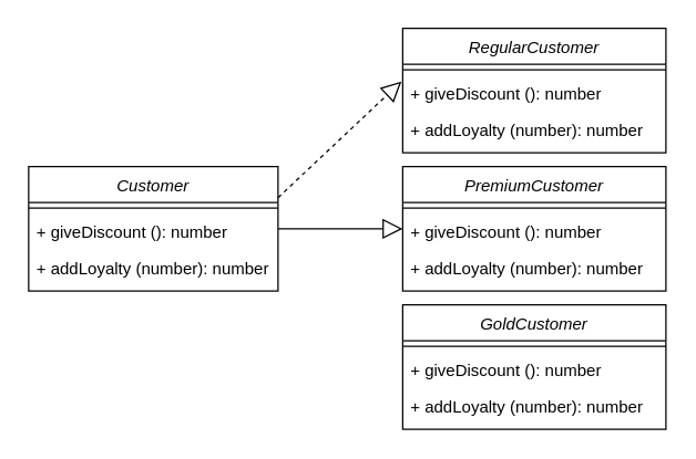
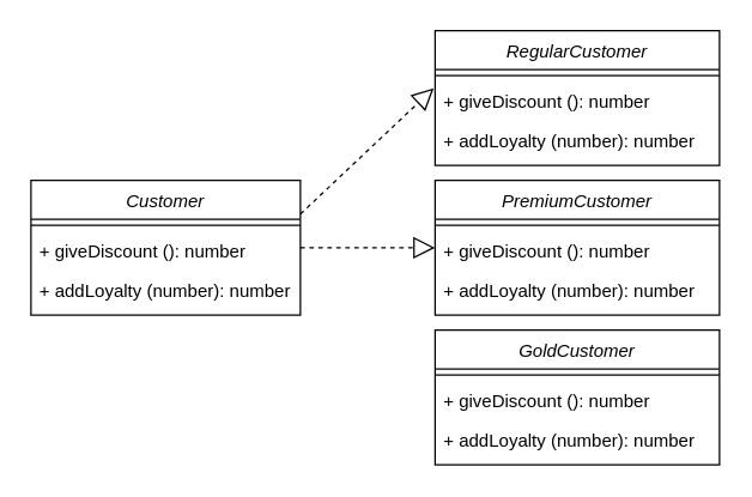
  <mxCell id="0" />
  <mxCell id="1" parent="0" />
  <mxCell id="2" value="Customer" style="swimlane;fontStyle=2;align=center;verticalAlign=top;childLayout=stackLayout;horizontal=1;startSize=26;horizontalStack=0;resizeParent=1;resizeLast=0;collapsible=1;marginBottom=0;rounded=0;shadow=0;strokeWidth=1;" parent="1" vertex="1"><mxGeometry x="20" y="120" width="180" height="90" as="geometry"><mxRectangle x="230" y="140" width="160" height="26" as="alternateBounds" /></mxGeometry></mxCell>
  <mxCell id="3" value="" style="line;html=1;strokeWidth=1;align=left;verticalAlign=middle;spacingTop=-1;spacingLeft=3;spacingRight=3;rotatable=0;labelPosition=right;points=[];portConstraint=eastwest;" parent="2" vertex="1"><mxGeometry y="26" width="180" height="8" as="geometry" /></mxCell>
  <mxCell id="4" value="+ giveDiscount (): number" style="text;align=left;verticalAlign=top;spacingLeft=4;spacingRight=4;overflow=hidden;rotatable=0;points=[[0,0.5],[1,0.5]];portConstraint=eastwest;" vertex="1" parent="2"><mxGeometry y="34" width="180" height="26" as="geometry" /></mxCell>
  <mxCell id="5" value="+ addLoyalty (number): number" style="text;align=left;verticalAlign=top;spacingLeft=4;spacingRight=4;overflow=hidden;rotatable=0;points=[[0,0.5],[1,0.5]];portConstraint=eastwest;" vertex="1" parent="2"><mxGeometry y="60" width="180" height="26" as="geometry" /></mxCell>
  <mxCell id="6" value="RegularCustomer" style="swimlane;fontStyle=2;align=center;verticalAlign=top;childLayout=stackLayout;horizontal=1;startSize=26;horizontalStack=0;resizeParent=1;resizeLast=0;collapsible=1;marginBottom=0;rounded=0;shadow=0;strokeWidth=1;" vertex="1" parent="1"><mxGeometry x="290" y="20" width="190" height="90" as="geometry"><mxRectangle x="230" y="140" width="160" height="26" as="alternateBounds" /></mxGeometry></mxCell>
  <mxCell id="7" value="" style="line;html=1;strokeWidth=1;align=left;verticalAlign=middle;spacingTop=-1;spacingLeft=3;spacingRight=3;rotatable=0;labelPosition=right;points=[];portConstraint=eastwest;" vertex="1" parent="6"><mxGeometry y="26" width="190" height="8" as="geometry" /></mxCell>
  <mxCell id="8" value="+ giveDiscount (): number" style="text;align=left;verticalAlign=top;spacingLeft=4;spacingRight=4;overflow=hidden;rotatable=0;points=[[0,0.5],[1,0.5]];portConstraint=eastwest;" vertex="1" parent="6"><mxGeometry y="34" width="190" height="26" as="geometry" /></mxCell>
  <mxCell id="9" value="+ addLoyalty (number): number" style="text;align=left;verticalAlign=top;spacingLeft=4;spacingRight=4;overflow=hidden;rotatable=0;points=[[0,0.5],[1,0.5]];portConstraint=eastwest;" vertex="1" parent="6"><mxGeometry y="60" width="190" height="26" as="geometry" /></mxCell>
  <mxCell id="10" value="PremiumCustomer" style="swimlane;fontStyle=2;align=center;verticalAlign=top;childLayout=stackLayout;horizontal=1;startSize=26;horizontalStack=0;resizeParent=1;resizeLast=0;collapsible=1;marginBottom=0;rounded=0;shadow=0;strokeWidth=1;" vertex="1" parent="1"><mxGeometry x="290" y="120" width="190" height="90" as="geometry"><mxRectangle x="230" y="140" width="160" height="26" as="alternateBounds" /></mxGeometry></mxCell>
  <mxCell id="11" value="" style="line;html=1;strokeWidth=1;align=left;verticalAlign=middle;spacingTop=-1;spacingLeft=3;spacingRight=3;rotatable=0;labelPosition=right;points=[];portConstraint=eastwest;" vertex="1" parent="10"><mxGeometry y="26" width="190" height="8" as="geometry" /></mxCell>
  <mxCell id="12" value="+ giveDiscount (): number" style="text;align=left;verticalAlign=top;spacingLeft=4;spacingRight=4;overflow=hidden;rotatable=0;points=[[0,0.5],[1,0.5]];portConstraint=eastwest;" vertex="1" parent="10"><mxGeometry y="34" width="190" height="26" as="geometry" /></mxCell>
  <mxCell id="13" value="+ addLoyalty (number): number" style="text;align=left;verticalAlign=top;spacingLeft=4;spacingRight=4;overflow=hidden;rotatable=0;points=[[0,0.5],[1,0.5]];portConstraint=eastwest;" vertex="1" parent="10"><mxGeometry y="60" width="190" height="26" as="geometry" /></mxCell>
  <mxCell id="14" value="GoldCustomer" style="swimlane;fontStyle=2;align=center;verticalAlign=top;childLayout=stackLayout;horizontal=1;startSize=26;horizontalStack=0;resizeParent=1;resizeLast=0;collapsible=1;marginBottom=0;rounded=0;shadow=0;strokeWidth=1;" vertex="1" parent="1"><mxGeometry x="290" y="220" width="190" height="90" as="geometry"><mxRectangle x="230" y="140" width="160" height="26" as="alternateBounds" /></mxGeometry></mxCell>
  <mxCell id="15" value="" style="line;html=1;strokeWidth=1;align=left;verticalAlign=middle;spacingTop=-1;spacingLeft=3;spacingRight=3;rotatable=0;labelPosition=right;points=[];portConstraint=eastwest;" vertex="1" parent="14"><mxGeometry y="26" width="190" height="8" as="geometry" /></mxCell>
  <mxCell id="16" value="+ giveDiscount (): number" style="text;align=left;verticalAlign=top;spacingLeft=4;spacingRight=4;overflow=hidden;rotatable=0;points=[[0,0.5],[1,0.5]];portConstraint=eastwest;" vertex="1" parent="14"><mxGeometry y="34" width="190" height="26" as="geometry" /></mxCell>
  <mxCell id="17" value="+ addLoyalty (number): number" style="text;align=left;verticalAlign=top;spacingLeft=4;spacingRight=4;overflow=hidden;rotatable=0;points=[[0,0.5],[1,0.5]];portConstraint=eastwest;" vertex="1" parent="14"><mxGeometry y="60" width="190" height="26" as="geometry" /></mxCell>
  <mxCell id="18" value="" style="endArrow=block;dashed=1;endFill=0;endSize=12;html=1;rounded=0;entryX=-0.005;entryY=0.172;entryDx=0;entryDy=0;entryPerimeter=0;exitX=1;exitY=0.25;exitDx=0;exitDy=0;" edge="1" parent="1" source="2" target="8"><mxGeometry width="160" relative="1" as="geometry"><mxPoint x="230" y="150" as="sourcePoint" /><mxPoint x="390" y="150" as="targetPoint" /></mxGeometry></mxCell>
- <mxCell id="19" value="" style="endArrow=block;dashed=0;endFill=0;endSize=12;html=1;rounded=0;" edge="1" parent="1" source="2" target="10"><mxGeometry width="160" relative="1" as="geometry"><mxPoint x="210" y="165" as="sourcePoint" /><mxPoint x="350" y="164.66" as="targetPoint" /></mxGeometry></mxCell>
+ <mxCell id="19" value="" style="endArrow=block;dashed=1;endFill=0;endSize=12;html=1;rounded=0;" edge="1" parent="1" source="2" target="10"><mxGeometry width="160" relative="1" as="geometry"><mxPoint x="210" y="165" as="sourcePoint" /><mxPoint x="350" y="164.66" as="targetPoint" /></mxGeometry></mxCell>
